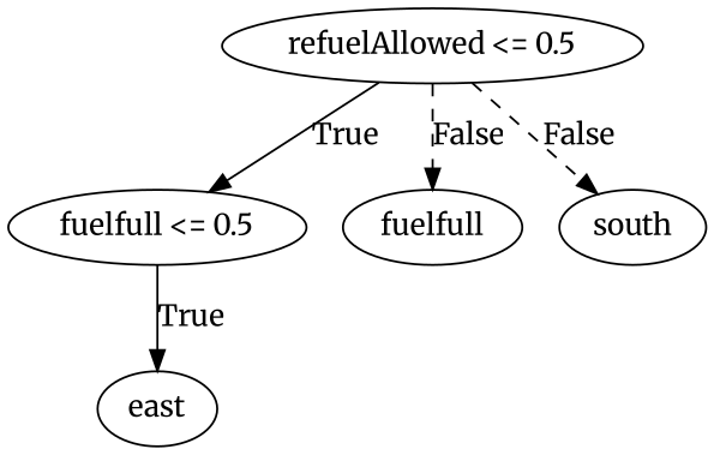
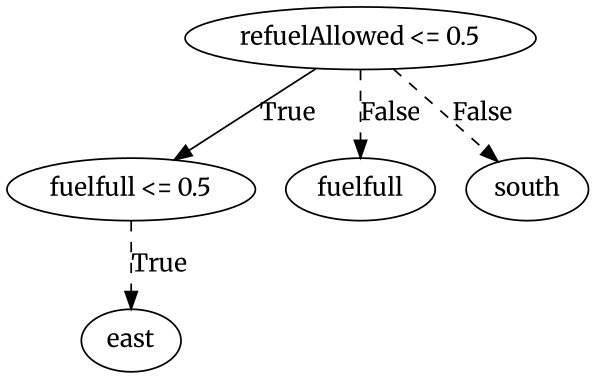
  digraph {
    fontname=Merriweather
    node [fontname=Merriweather]
    edge [fontname=Merriweather]
    n1 [label="refuelAllowed <= 0.5"]
    n2 [label="fuelfull <= 0.5"]
    n3 [label=fuelfull]
    n4 [label=south]
    n5 [label=east]
    n1 -> n2 [label=True]
    n1 -> n3 [label=False style=dashed]
    n1 -> n4 [label=False style=dashed]
-   n2 -> n5 [label=True]
+   n2 -> n5 [label=True style=dashed]
  }
